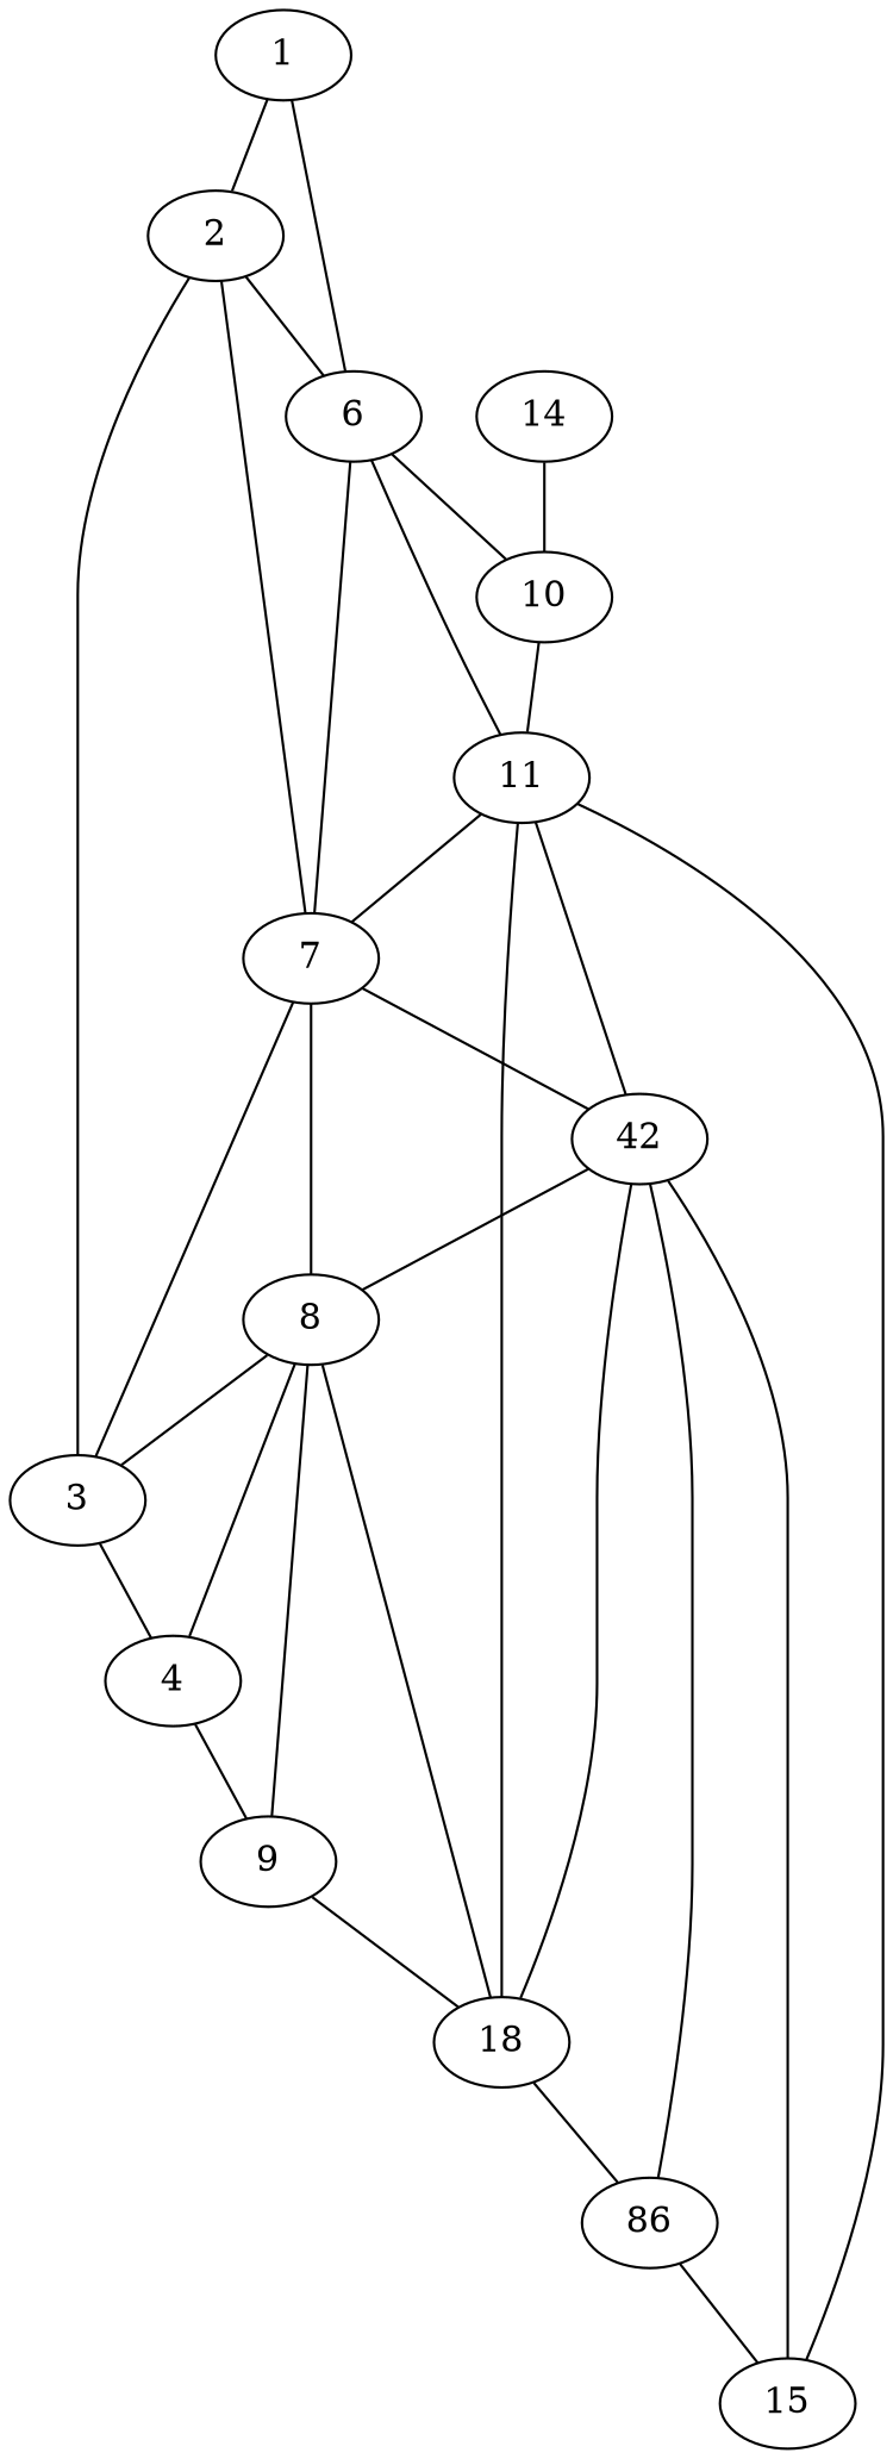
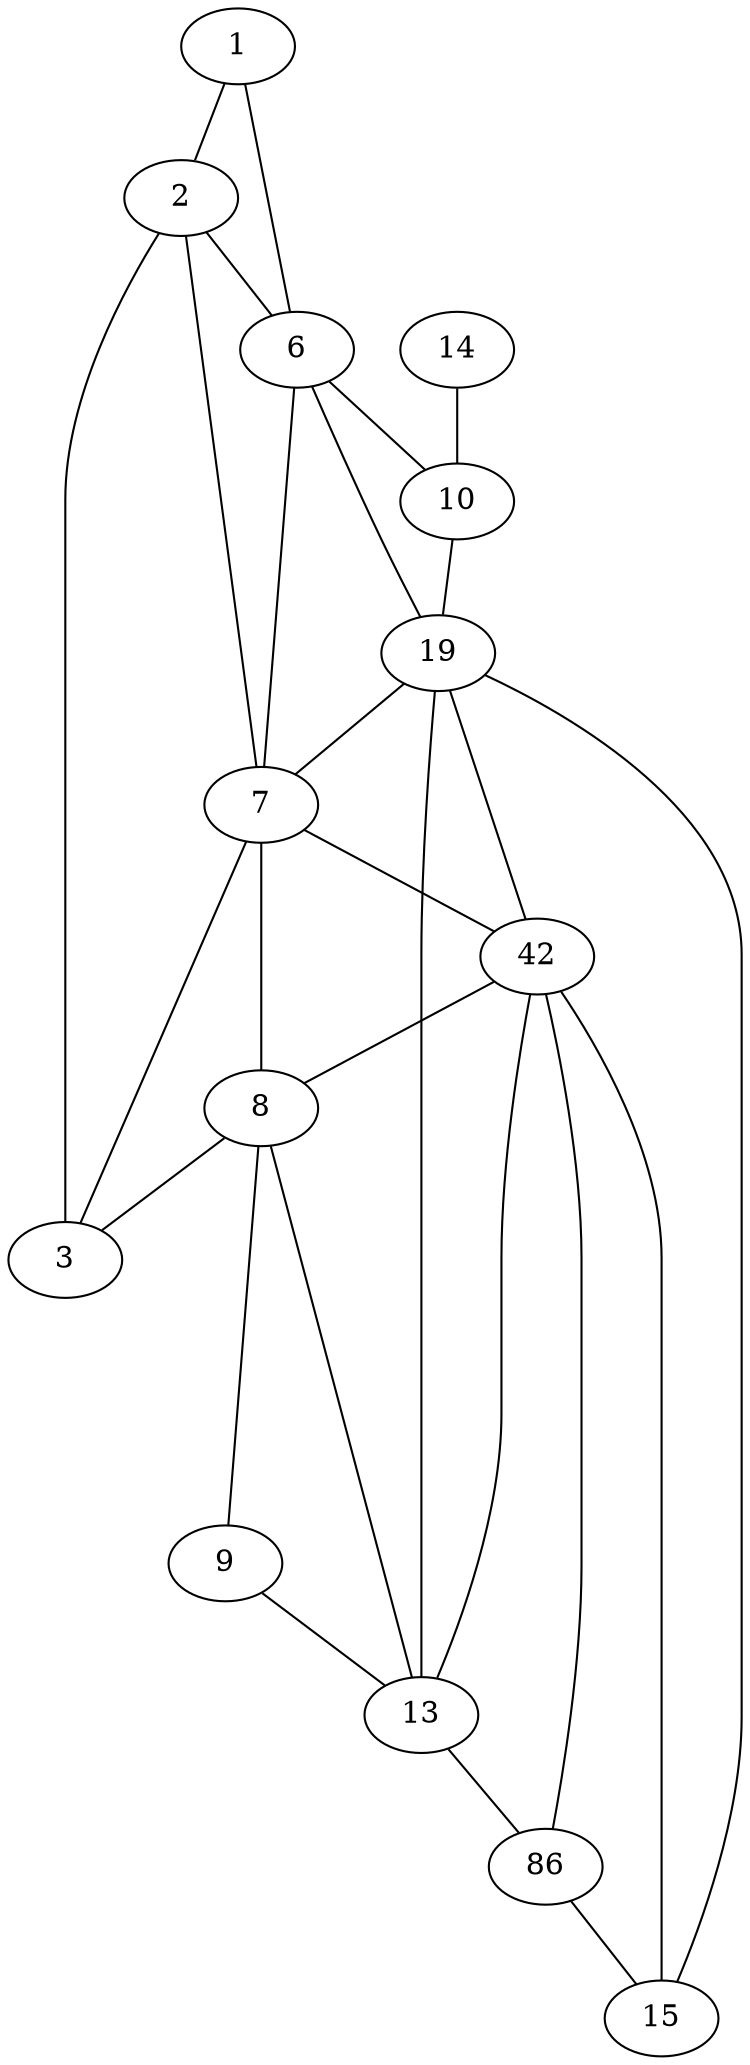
  graph {
    node [v_in_cycle=1]
    edge [e_in_cycle=0]
    6 [v_in_cycle=0]
    2
    3
    7
    1
    10
-   11
-   4
+   11 [label=19]
    n9 [label=42]
    8
    9
-   13 [label=18]
+   13
    15
    n14 [label=86]
    14
    6 -- 10
    6 -- 11 [e_in_cycle=1]
    2 -- 6 [e_in_cycle=1]
    2 -- 3
    2 -- 7
-   3 -- 4 [e_in_cycle=1]
    7 -- 6
    7 -- 3
    7 -- n9 [e_in_cycle=1]
    1 -- 6
    1 -- 2 [e_in_cycle=1]
    10 -- 11
    11 -- 7 [e_in_cycle=1]
    11 -- n9
    11 -- 15
-   4 -- 8
-   4 -- 9 [e_in_cycle=1]
    n9 -- 8 [e_in_cycle=1]
    n9 -- 13
    n9 -- n14
    8 -- 3 [e_in_cycle=1]
    8 -- 7
    8 -- 9
    9 -- 13 [e_in_cycle=1]
    13 -- 11
    13 -- 8
    13 -- n14 [e_in_cycle=1]
    15 -- n9
    n14 -- 15 [e_in_cycle=1]
    14 -- 10 [e_in_cycle=1]
  }
